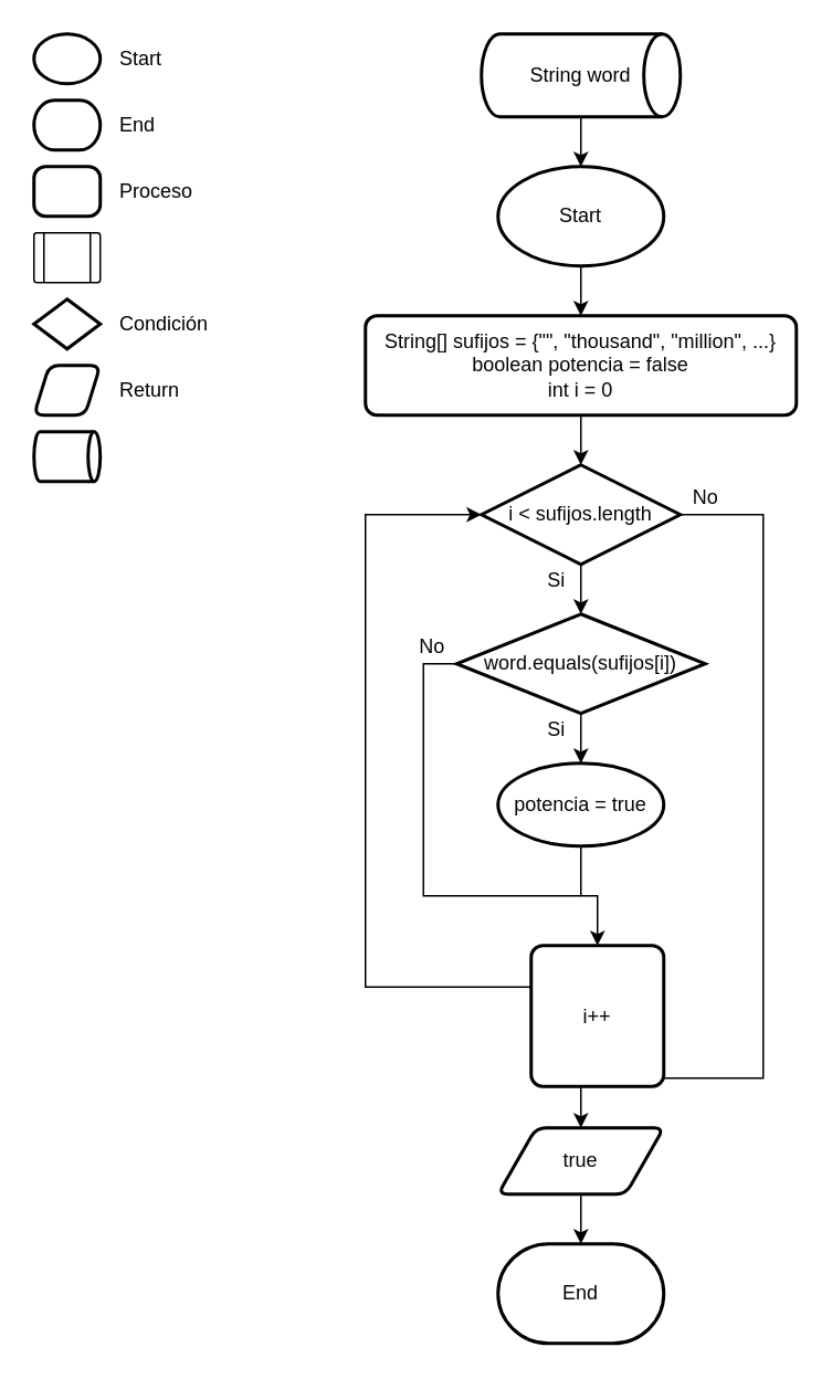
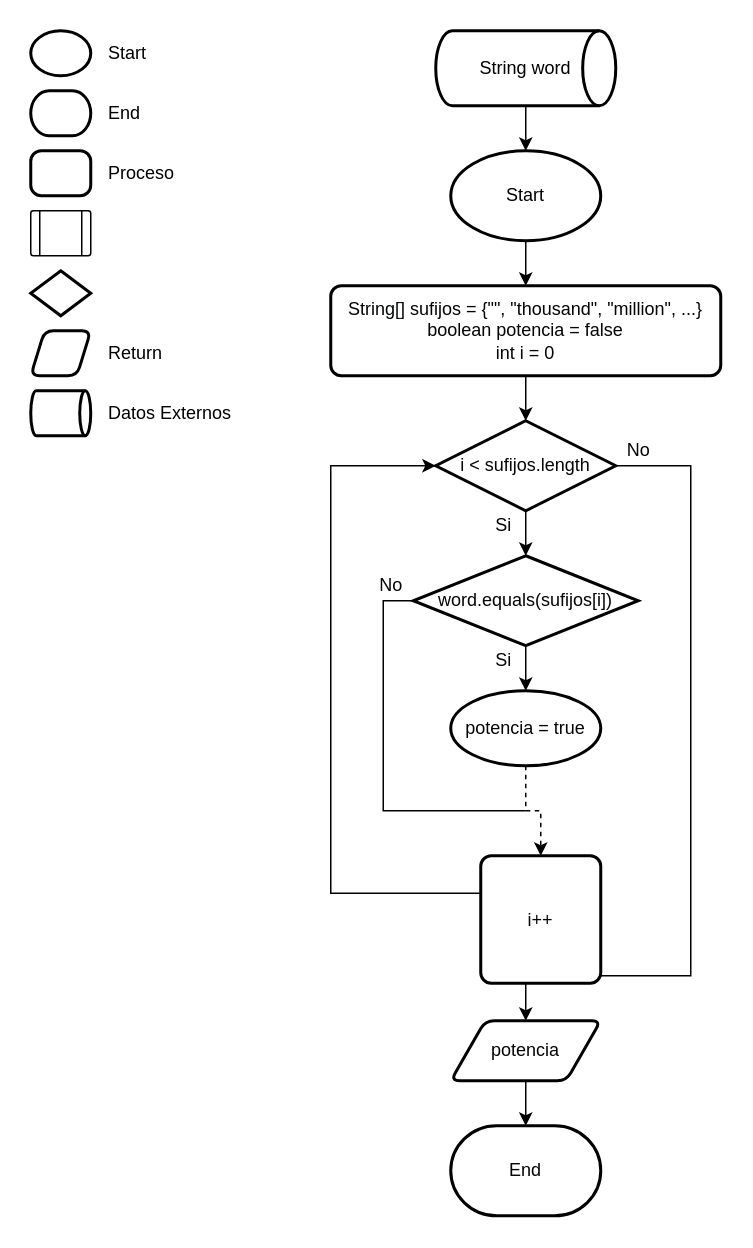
  <mxCell id="0" />
  <mxCell id="1" parent="0" />
  <mxCell id="2" value="" style="strokeWidth=2;html=1;shape=mxgraph.flowchart.start_1;whiteSpace=wrap;fillColor=default;align=center;" vertex="1" parent="1"><mxGeometry x="20" y="20" width="40" height="30" as="geometry" /></mxCell>
  <mxCell id="3" value="" style="strokeWidth=2;html=1;shape=mxgraph.flowchart.terminator;whiteSpace=wrap;fillColor=default;align=center;" vertex="1" parent="1"><mxGeometry x="20" y="60" width="40" height="30" as="geometry" /></mxCell>
  <mxCell id="4" value="" style="rounded=1;whiteSpace=wrap;html=1;absoluteArcSize=1;arcSize=14;strokeWidth=2;fillColor=default;align=center;" vertex="1" parent="1"><mxGeometry x="20" y="100" width="40" height="30" as="geometry" /></mxCell>
  <mxCell id="5" value="" style="verticalLabelPosition=bottom;verticalAlign=top;html=1;shape=process;whiteSpace=wrap;rounded=1;size=0.14;arcSize=6;fillColor=default;" vertex="1" parent="1"><mxGeometry x="20" y="140" width="40" height="30" as="geometry" /></mxCell>
  <mxCell id="6" value="&lt;div align=&quot;left&quot;&gt;Start&lt;/div&gt;" style="text;html=1;align=left;verticalAlign=middle;resizable=0;points=[];autosize=1;strokeColor=none;fillColor=none;" vertex="1" parent="1"><mxGeometry x="70" y="25" width="40" height="20" as="geometry" /></mxCell>
  <mxCell id="7" value="&lt;div align=&quot;left&quot;&gt;End&lt;/div&gt;" style="text;html=1;align=left;verticalAlign=middle;resizable=0;points=[];autosize=1;strokeColor=none;fillColor=none;" vertex="1" parent="1"><mxGeometry x="70" y="65" width="40" height="20" as="geometry" /></mxCell>
  <mxCell id="8" value="&lt;div align=&quot;left&quot;&gt;Proceso&lt;/div&gt;" style="text;html=1;align=left;verticalAlign=middle;resizable=0;points=[];autosize=1;strokeColor=none;fillColor=none;" vertex="1" parent="1"><mxGeometry x="70" y="105" width="60" height="20" as="geometry" /></mxCell>
  <mxCell id="9" value="" style="strokeWidth=2;html=1;shape=mxgraph.flowchart.decision;whiteSpace=wrap;fillColor=default;align=left;" vertex="1" parent="1"><mxGeometry x="20" y="180" width="40" height="30" as="geometry" /></mxCell>
- <mxCell id="10" value="Condición" style="text;html=1;align=left;verticalAlign=middle;resizable=0;points=[];autosize=1;strokeColor=none;fillColor=none;" vertex="1" parent="1"><mxGeometry x="70" y="185" width="70" height="20" as="geometry" /></mxCell>
  <mxCell id="11" value="" style="shape=parallelogram;html=1;strokeWidth=2;perimeter=parallelogramPerimeter;whiteSpace=wrap;rounded=1;arcSize=12;size=0.23;fillColor=default;align=center;" vertex="1" parent="1"><mxGeometry x="20" y="220" width="40" height="30" as="geometry" /></mxCell>
  <mxCell id="12" value="Return" style="text;html=1;align=left;verticalAlign=middle;resizable=0;points=[];autosize=1;strokeColor=none;fillColor=none;" vertex="1" parent="1"><mxGeometry x="70" y="225" width="50" height="20" as="geometry" /></mxCell>
  <mxCell id="13" style="edgeStyle=orthogonalEdgeStyle;rounded=0;orthogonalLoop=1;jettySize=auto;html=1;exitX=0.5;exitY=1;exitDx=0;exitDy=0;exitPerimeter=0;entryX=0.5;entryY=0;entryDx=0;entryDy=0;fontFamily=Helvetica;fontColor=#040505;endArrow=classic;endFill=1;" edge="1" parent="1" source="14" target="20"><mxGeometry relative="1" as="geometry" /></mxCell>
  <mxCell id="14" value="Start" style="strokeWidth=2;html=1;shape=mxgraph.flowchart.start_1;whiteSpace=wrap;fillColor=default;align=center;" vertex="1" parent="1"><mxGeometry x="300" y="100" width="100" height="60" as="geometry" /></mxCell>
  <mxCell id="15" value="" style="strokeWidth=2;html=1;shape=mxgraph.flowchart.direct_data;whiteSpace=wrap;" vertex="1" parent="1"><mxGeometry x="20" y="260" width="40" height="30" as="geometry" /></mxCell>
+ <mxCell id="16" value="Datos Externos" style="text;html=1;align=left;verticalAlign=middle;resizable=0;points=[];autosize=1;strokeColor=none;fillColor=none;" vertex="1" parent="1"><mxGeometry x="70" y="265" width="100" height="20" as="geometry" /></mxCell>
  <mxCell id="17" style="edgeStyle=orthogonalEdgeStyle;rounded=0;orthogonalLoop=1;jettySize=auto;html=1;exitX=0.5;exitY=1;exitDx=0;exitDy=0;exitPerimeter=0;entryX=0.5;entryY=0;entryDx=0;entryDy=0;entryPerimeter=0;" edge="1" parent="1" source="18" target="14"><mxGeometry relative="1" as="geometry" /></mxCell>
  <mxCell id="18" value="String word" style="strokeWidth=2;html=1;shape=mxgraph.flowchart.direct_data;whiteSpace=wrap;" vertex="1" parent="1"><mxGeometry x="290" y="20" width="120" height="50" as="geometry" /></mxCell>
  <mxCell id="19" style="edgeStyle=orthogonalEdgeStyle;rounded=0;orthogonalLoop=1;jettySize=auto;html=1;exitX=0.5;exitY=1;exitDx=0;exitDy=0;entryX=0.5;entryY=0;entryDx=0;entryDy=0;entryPerimeter=0;fontFamily=Helvetica;fontColor=#040505;endArrow=classic;endFill=1;" edge="1" parent="1" source="20" target="23"><mxGeometry relative="1" as="geometry" /></mxCell>
  <mxCell id="20" value="&lt;div&gt;String[] sufijos = {&quot;&quot;, &quot;thousand&quot;, &quot;million&quot;, ...}&lt;/div&gt;&lt;div&gt;boolean potencia = false&lt;/div&gt;int i = 0" style="rounded=1;whiteSpace=wrap;html=1;absoluteArcSize=1;arcSize=14;strokeWidth=2;labelBackgroundColor=none;fontFamily=Helvetica;fontColor=#040505;" vertex="1" parent="1"><mxGeometry x="220" y="190" width="260" height="60" as="geometry" /></mxCell>
  <mxCell id="21" style="edgeStyle=orthogonalEdgeStyle;rounded=0;orthogonalLoop=1;jettySize=auto;html=1;exitX=0.5;exitY=1;exitDx=0;exitDy=0;exitPerimeter=0;entryX=0.5;entryY=0;entryDx=0;entryDy=0;entryPerimeter=0;fontFamily=Helvetica;fontColor=#040505;endArrow=classic;endFill=1;" edge="1" parent="1" source="23" target="28"><mxGeometry relative="1" as="geometry" /></mxCell>
  <mxCell id="22" style="edgeStyle=orthogonalEdgeStyle;rounded=0;orthogonalLoop=1;jettySize=auto;html=1;exitX=1;exitY=0.5;exitDx=0;exitDy=0;exitPerimeter=0;entryX=0.5;entryY=0;entryDx=0;entryDy=0;fontFamily=Helvetica;fontColor=#040505;endArrow=classic;endFill=1;" edge="1" parent="1" source="23" target="36"><mxGeometry relative="1" as="geometry"><Array as="points"><mxPoint x="460" y="310" /><mxPoint x="460" y="650" /><mxPoint x="350" y="650" /></Array></mxGeometry></mxCell>
  <mxCell id="23" value="i &amp;lt; sufijos.length" style="strokeWidth=2;html=1;shape=mxgraph.flowchart.decision;whiteSpace=wrap;labelBackgroundColor=none;fontFamily=Helvetica;fontColor=#040505;" vertex="1" parent="1"><mxGeometry x="290" y="280" width="120" height="60" as="geometry" /></mxCell>
  <mxCell id="24" value="No" style="text;html=1;align=center;verticalAlign=middle;resizable=0;points=[];autosize=1;strokeColor=none;fillColor=none;fontFamily=Helvetica;fontColor=#040505;" vertex="1" parent="1"><mxGeometry x="410" y="290" width="30" height="20" as="geometry" /></mxCell>
  <mxCell id="25" value="Si" style="text;html=1;align=center;verticalAlign=middle;resizable=0;points=[];autosize=1;strokeColor=none;fillColor=none;fontFamily=Helvetica;fontColor=#040505;" vertex="1" parent="1"><mxGeometry x="320" y="340" width="30" height="20" as="geometry" /></mxCell>
  <mxCell id="26" style="edgeStyle=orthogonalEdgeStyle;rounded=0;orthogonalLoop=1;jettySize=auto;html=1;exitX=0.5;exitY=1;exitDx=0;exitDy=0;exitPerimeter=0;fontFamily=Helvetica;fontColor=#040505;endArrow=classic;endFill=1;" edge="1" parent="1" source="28" target="30"><mxGeometry relative="1" as="geometry" /></mxCell>
  <mxCell id="27" style="edgeStyle=orthogonalEdgeStyle;rounded=0;orthogonalLoop=1;jettySize=auto;html=1;exitX=0;exitY=0.5;exitDx=0;exitDy=0;exitPerimeter=0;fontFamily=Helvetica;fontColor=#040505;endArrow=none;endFill=0;" edge="1" parent="1" source="28"><mxGeometry relative="1" as="geometry"><mxPoint x="350" y="540" as="targetPoint" /><Array as="points"><mxPoint x="255" y="400" /><mxPoint x="255" y="540" /></Array></mxGeometry></mxCell>
  <mxCell id="28" value="word.equals(sufijos[i])" style="strokeWidth=2;html=1;shape=mxgraph.flowchart.decision;whiteSpace=wrap;labelBackgroundColor=none;fontFamily=Helvetica;fontColor=#040505;" vertex="1" parent="1"><mxGeometry x="275" y="370" width="150" height="60" as="geometry" /></mxCell>
- <mxCell id="29" style="edgeStyle=orthogonalEdgeStyle;rounded=0;orthogonalLoop=1;jettySize=auto;html=1;exitX=0.5;exitY=1;exitDx=0;exitDy=0;fontFamily=Helvetica;fontColor=#040505;endArrow=classic;endFill=1;" edge="1" parent="1" source="30" target="34"><mxGeometry relative="1" as="geometry" /></mxCell>
+ <mxCell id="29" style="edgeStyle=orthogonalEdgeStyle;rounded=0;orthogonalLoop=1;jettySize=auto;html=1;exitX=0.5;exitY=1;exitDx=0;exitDy=0;fontFamily=Helvetica;fontColor=#040505;endArrow=classic;endFill=1;dashed=1;" edge="1" parent="1" source="30" target="34"><mxGeometry relative="1" as="geometry" /></mxCell>
  <mxCell id="30" value="potencia = true" style="ellipse;whiteSpace=wrap;html=1;absoluteArcSize=1;arcSize=14;strokeWidth=2;labelBackgroundColor=none;fontFamily=Helvetica;fontColor=#040505;" vertex="1" parent="1"><mxGeometry x="300" y="460" width="100" height="50" as="geometry" /></mxCell>
  <mxCell id="31" value="Si" style="text;html=1;align=center;verticalAlign=middle;resizable=0;points=[];autosize=1;strokeColor=none;fillColor=none;fontFamily=Helvetica;fontColor=#040505;" vertex="1" parent="1"><mxGeometry x="320" y="430" width="30" height="20" as="geometry" /></mxCell>
  <mxCell id="32" value="No" style="text;html=1;align=center;verticalAlign=middle;resizable=0;points=[];autosize=1;strokeColor=none;fillColor=none;fontFamily=Helvetica;fontColor=#040505;" vertex="1" parent="1"><mxGeometry x="245" y="380" width="30" height="20" as="geometry" /></mxCell>
  <mxCell id="33" style="edgeStyle=orthogonalEdgeStyle;rounded=0;orthogonalLoop=1;jettySize=auto;html=1;exitX=0;exitY=0.5;exitDx=0;exitDy=0;entryX=0;entryY=0.5;entryDx=0;entryDy=0;entryPerimeter=0;fontFamily=Helvetica;fontColor=#040505;endArrow=classic;endFill=1;" edge="1" parent="1" source="34" target="23"><mxGeometry relative="1" as="geometry"><Array as="points"><mxPoint x="220" y="595" /><mxPoint x="220" y="310" /></Array></mxGeometry></mxCell>
  <mxCell id="34" value="i++" style="rounded=1;whiteSpace=wrap;html=1;absoluteArcSize=1;arcSize=14;strokeWidth=2;labelBackgroundColor=none;fontFamily=Helvetica;fontColor=#040505;" vertex="1" parent="1"><mxGeometry x="320" y="570" width="80" height="85" as="geometry" /></mxCell>
  <mxCell id="35" style="edgeStyle=orthogonalEdgeStyle;rounded=0;orthogonalLoop=1;jettySize=auto;html=1;exitX=0.5;exitY=1;exitDx=0;exitDy=0;fontFamily=Helvetica;fontColor=#040505;endArrow=classic;endFill=1;" edge="1" parent="1" source="36" target="37"><mxGeometry relative="1" as="geometry" /></mxCell>
- <mxCell id="36" value="true" style="shape=parallelogram;html=1;strokeWidth=2;perimeter=parallelogramPerimeter;whiteSpace=wrap;rounded=1;arcSize=12;size=0.23;labelBackgroundColor=none;fontFamily=Helvetica;fontColor=#040505;" vertex="1" parent="1"><mxGeometry x="300" y="680" width="100" height="40" as="geometry" /></mxCell>
+ <mxCell id="36" value="potencia" style="shape=parallelogram;html=1;strokeWidth=2;perimeter=parallelogramPerimeter;whiteSpace=wrap;rounded=1;arcSize=12;size=0.23;labelBackgroundColor=none;fontFamily=Helvetica;fontColor=#040505;" vertex="1" parent="1"><mxGeometry x="300" y="680" width="100" height="40" as="geometry" /></mxCell>
  <mxCell id="37" value="End" style="strokeWidth=2;html=1;shape=mxgraph.flowchart.terminator;whiteSpace=wrap;labelBackgroundColor=none;fontFamily=Helvetica;fontColor=#040505;" vertex="1" parent="1"><mxGeometry x="300" y="750" width="100" height="60" as="geometry" /></mxCell>
